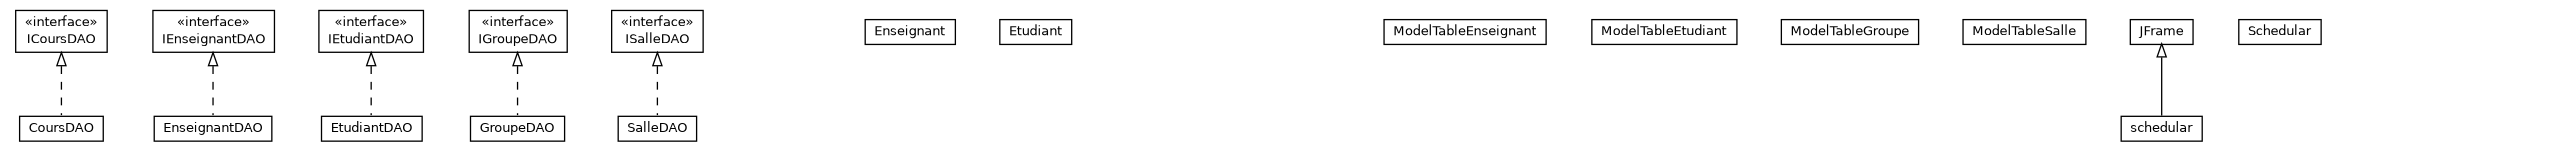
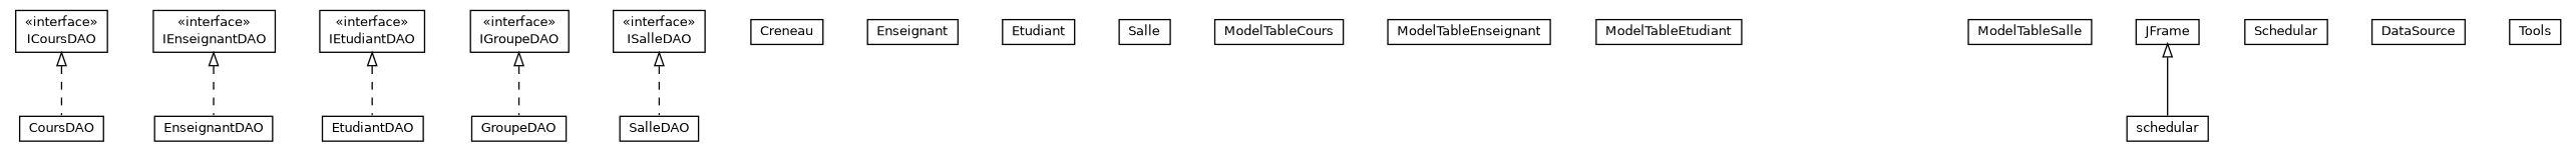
  digraph {
    nodesep=0.25
    ranksep=0.5
    node [fontcolor=black fontname=Helvetica fontsize=10.0 shape=plaintext]
    edge [arrowtail=empty dir=back fontname=Helvetica fontsize=10 headport=p labelfontname=Helvetica labelfontsize=10 style=dashed tailport=p]
    n1 [label=<<table title="DAO.CoursDAO" border="0" cellborder="1" cellspacing="0" cellpadding="2" port="p"> 		<tr><td><table border="0" cellspacing="0" cellpadding="1"> <tr><td align="center" balign="center"> CoursDAO </td></tr> 		</table></td></tr> 		</table>>]
    n2 [label=<<table title="DAO.EnseignantDAO" border="0" cellborder="1" cellspacing="0" cellpadding="2" port="p"> 		<tr><td><table border="0" cellspacing="0" cellpadding="1"> <tr><td align="center" balign="center"> EnseignantDAO </td></tr> 		</table></td></tr> 		</table>>]
    n3 [label=<<table title="DAO.EtudiantDAO" border="0" cellborder="1" cellspacing="0" cellpadding="2" port="p"> 		<tr><td><table border="0" cellspacing="0" cellpadding="1"> <tr><td align="center" balign="center"> EtudiantDAO </td></tr> 		</table></td></tr> 		</table>>]
    n4 [label=<<table title="DAO.GroupeDAO" border="0" cellborder="1" cellspacing="0" cellpadding="2" port="p"> 		<tr><td><table border="0" cellspacing="0" cellpadding="1"> <tr><td align="center" balign="center"> GroupeDAO </td></tr> 		</table></td></tr> 		</table>>]
    n5 [label=<<table title="DAO.SalleDAO" border="0" cellborder="1" cellspacing="0" cellpadding="2" port="p"> 		<tr><td><table border="0" cellspacing="0" cellpadding="1"> <tr><td align="center" balign="center"> SalleDAO </td></tr> 		</table></td></tr> 		</table>>]
+   n6 [label=<<table title="Entities.Creneau" border="0" cellborder="1" cellspacing="0" cellpadding="2" port="p"> 		<tr><td><table border="0" cellspacing="0" cellpadding="1"> <tr><td align="center" balign="center"> Creneau </td></tr> 		</table></td></tr> 		</table>>]
    n7 [label=<<table title="Entities.Enseignant" border="0" cellborder="1" cellspacing="0" cellpadding="2" port="p"> 		<tr><td><table border="0" cellspacing="0" cellpadding="1"> <tr><td align="center" balign="center"> Enseignant </td></tr> 		</table></td></tr> 		</table>>]
    n8 [label=<<table title="Entities.Etudiant" border="0" cellborder="1" cellspacing="0" cellpadding="2" port="p"> 		<tr><td><table border="0" cellspacing="0" cellpadding="1"> <tr><td align="center" balign="center"> Etudiant </td></tr> 		</table></td></tr> 		</table>>]
+   n9 [label=<<table title="Entities.Salle" border="0" cellborder="1" cellspacing="0" cellpadding="2" port="p"> 		<tr><td><table border="0" cellspacing="0" cellpadding="1"> <tr><td align="center" balign="center"> Salle </td></tr> 		</table></td></tr> 		</table>>]
+   n10 [label=<<table title="GUI.ModelTableCours" border="0" cellborder="1" cellspacing="0" cellpadding="2" port="p"> 		<tr><td><table border="0" cellspacing="0" cellpadding="1"> <tr><td align="center" balign="center"> ModelTableCours </td></tr> 		</table></td></tr> 		</table>>]
    n11 [label=<<table title="GUI.ModelTableEnseignant" border="0" cellborder="1" cellspacing="0" cellpadding="2" port="p"> 		<tr><td><table border="0" cellspacing="0" cellpadding="1"> <tr><td align="center" balign="center"> ModelTableEnseignant </td></tr> 		</table></td></tr> 		</table>>]
    n12 [label=<<table title="GUI.ModelTableEtudiant" border="0" cellborder="1" cellspacing="0" cellpadding="2" port="p"> 		<tr><td><table border="0" cellspacing="0" cellpadding="1"> <tr><td align="center" balign="center"> ModelTableEtudiant </td></tr> 		</table></td></tr> 		</table>>]
-   n13 [label=<<table title="GUI.ModelTableGroupe" border="0" cellborder="1" cellspacing="0" cellpadding="2" port="p"> 		<tr><td><table border="0" cellspacing="0" cellpadding="1"> <tr><td align="center" balign="center"> ModelTableGroupe </td></tr> 		</table></td></tr> 		</table>>]
    n14 [label=<<table title="GUI.ModelTableSalle" border="0" cellborder="1" cellspacing="0" cellpadding="2" port="p"> 		<tr><td><table border="0" cellspacing="0" cellpadding="1"> <tr><td align="center" balign="center"> ModelTableSalle </td></tr> 		</table></td></tr> 		</table>>]
    n15 [label=<<table title="GUI.schedular" border="0" cellborder="1" cellspacing="0" cellpadding="2" port="p"> 		<tr><td><table border="0" cellspacing="0" cellpadding="1"> <tr><td align="center" balign="center"> schedular </td></tr> 		</table></td></tr> 		</table>>]
    n16 [label=<<table title="Interfaces.ICoursDAO" border="0" cellborder="1" cellspacing="0" cellpadding="2" port="p"> 		<tr><td><table border="0" cellspacing="0" cellpadding="1"> <tr><td align="center" balign="center"> &#171;interface&#187; </td></tr> <tr><td align="center" balign="center"> ICoursDAO </td></tr> 		</table></td></tr> 		</table>>]
    n17 [label=<<table title="Interfaces.IEnseignantDAO" border="0" cellborder="1" cellspacing="0" cellpadding="2" port="p"> 		<tr><td><table border="0" cellspacing="0" cellpadding="1"> <tr><td align="center" balign="center"> &#171;interface&#187; </td></tr> <tr><td align="center" balign="center"> IEnseignantDAO </td></tr> 		</table></td></tr> 		</table>>]
    n18 [label=<<table title="Interfaces.IEtudiantDAO" border="0" cellborder="1" cellspacing="0" cellpadding="2" port="p"> 		<tr><td><table border="0" cellspacing="0" cellpadding="1"> <tr><td align="center" balign="center"> &#171;interface&#187; </td></tr> <tr><td align="center" balign="center"> IEtudiantDAO </td></tr> 		</table></td></tr> 		</table>>]
    n19 [label=<<table title="Interfaces.IGroupeDAO" border="0" cellborder="1" cellspacing="0" cellpadding="2" port="p"> 		<tr><td><table border="0" cellspacing="0" cellpadding="1"> <tr><td align="center" balign="center"> &#171;interface&#187; </td></tr> <tr><td align="center" balign="center"> IGroupeDAO </td></tr> 		</table></td></tr> 		</table>>]
    n20 [label=<<table title="Interfaces.ISalleDAO" border="0" cellborder="1" cellspacing="0" cellpadding="2" port="p"> 		<tr><td><table border="0" cellspacing="0" cellpadding="1"> <tr><td align="center" balign="center"> &#171;interface&#187; </td></tr> <tr><td align="center" balign="center"> ISalleDAO </td></tr> 		</table></td></tr> 		</table>>]
    n21 [label=<<table title="schedular.Schedular" border="0" cellborder="1" cellspacing="0" cellpadding="2" port="p"> 		<tr><td><table border="0" cellspacing="0" cellpadding="1"> <tr><td align="center" balign="center"> Schedular </td></tr> 		</table></td></tr> 		</table>>]
+   n22 [label=<<table title="Utils.DataSource" border="0" cellborder="1" cellspacing="0" cellpadding="2" port="p"> 		<tr><td><table border="0" cellspacing="0" cellpadding="1"> <tr><td align="center" balign="center"> DataSource </td></tr> 		</table></td></tr> 		</table>>]
+   n23 [label=<<table title="Utils.Tools" border="0" cellborder="1" cellspacing="0" cellpadding="2" port="p"> 		<tr><td><table border="0" cellspacing="0" cellpadding="1"> <tr><td align="center" balign="center"> Tools </td></tr> 		</table></td></tr> 		</table>>]
    n24 [label=<<table title="javax.swing.JFrame" border="0" cellborder="1" cellspacing="0" cellpadding="2" port="p" href="http://java.sun.com/j2se/1.4.2/docs/api/javax/swing/JFrame.html"> 		<tr><td><table border="0" cellspacing="0" cellpadding="1"> <tr><td align="center" balign="center"> JFrame </td></tr> 		</table></td></tr> 		</table>>]
    n16 -> n1
    n17 -> n2
    n18 -> n3
    n19 -> n4
    n20 -> n5
    n24 -> n15 [style=""]
  }
